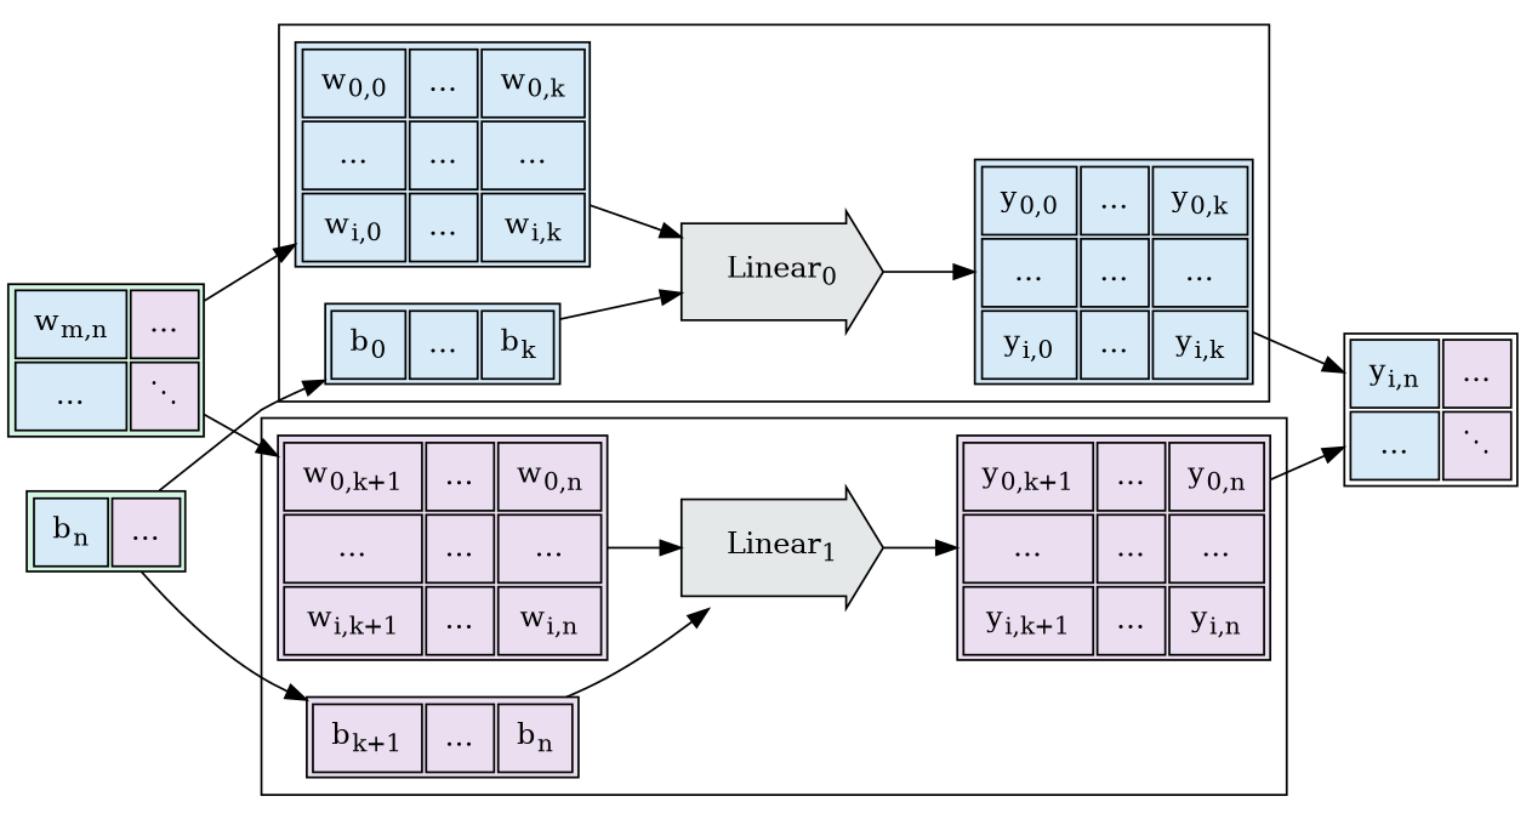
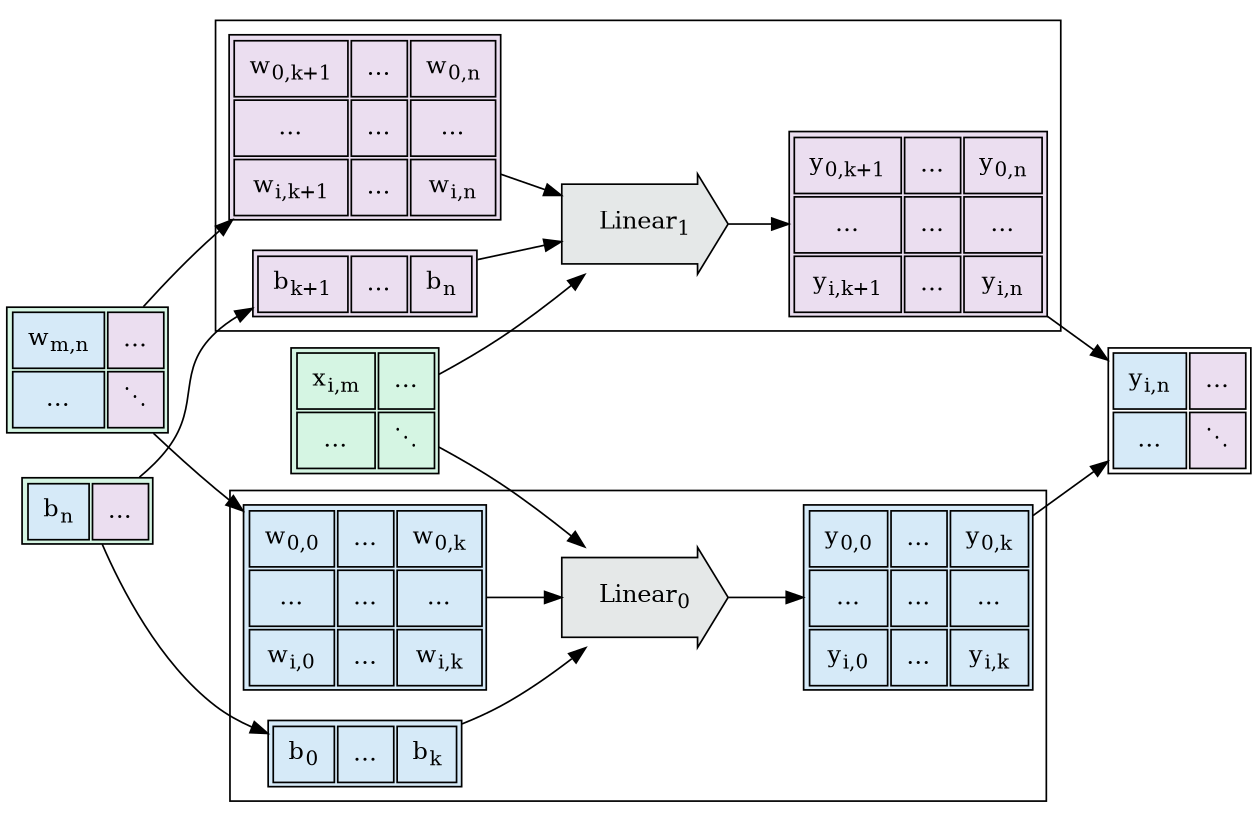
  digraph {
    rankdir=LR
    node [shape=plain]
    n1 [label=<         <table bgcolor="#D6EAF8" cellpadding="8">             <tr>                 <td>w<sub>0,0</sub></td>                 <td>…</td>                 <td>w<sub>0,k</sub></td>                 </tr>             <tr>                 <td>…</td>                 <td>…</td>                 <td>…</td>                 </tr>             <tr>                 <td>w<sub>i,0</sub></td>                 <td>…</td>                 <td>w<sub>i,k</sub></td>                 </tr>             </table>         >]
    n2 [label=<         <table bgcolor="#D6EAF8" cellpadding="8">             <tr>                 <td>b<sub>0</sub></td>                 <td>…</td>                 <td>b<sub>k</sub></td>                 </tr>             </table>         >]
    n3 [fillcolor="#E5E8E8" label=<Linear<sub>0</sub>> margin=0.3 shape=rarrow style=filled]
    n4 [label=<         <table bgcolor="#D6EAF8" cellpadding="8">             <tr>                 <td>y<sub>0,0</sub></td>                 <td>…</td>                 <td>y<sub>0,k</sub></td>                 </tr>             <tr>                 <td>…</td>                 <td>…</td>                 <td>…</td>                 </tr>             <tr>                 <td>y<sub>i,0</sub></td>                 <td>…</td>                 <td>y<sub>i,k</sub></td>                 </tr>             </table>         >]
    n5 [label=<         <table bgcolor="#EBDEF0" cellpadding="8">             <tr>                 <td>w<sub>0,k+1</sub></td>                 <td>…</td>                 <td>w<sub>0,n</sub></td>                 </tr>             <tr>                 <td>…</td>                 <td>…</td>                 <td>…</td>                 </tr>             <tr>                 <td>w<sub>i,k+1</sub></td>                 <td>…</td>                 <td>w<sub>i,n</sub></td>                 </tr>             </table>         >]
    n6 [label=<         <table bgcolor="#EBDEF0" cellpadding="8">             <tr>                 <td>b<sub>k+1</sub></td>                 <td>…</td>                 <td>b<sub>n</sub></td>                 </tr>             </table>         >]
    n7 [fillcolor="#E5E8E8" label=<Linear<sub>1</sub>> margin=0.3 shape=rarrow style=filled]
    n8 [label=<         <table bgcolor="#EBDEF0" cellpadding="8">             <tr>                 <td>y<sub>0,k+1</sub></td>                 <td>…</td>                 <td>y<sub>0,n</sub></td>                 </tr>             <tr>                 <td>…</td>                 <td>…</td>                 <td>…</td>                 </tr>             <tr>                 <td>y<sub>i,k+1</sub></td>                 <td>…</td>                 <td>y<sub>i,n</sub></td>                 </tr>             </table>         >]
+   n9 [label=<         <table bgcolor="#D5F5E3" cellpadding="8">             <tr>                 <td>x<sub>i,m</sub></td>                 <td>…</td>                 </tr>             <tr>                 <td>…</td>                 <td>⋱</td>                 </tr>             </table>         >]
    n10 [label=<         <table bgcolor="#D5F5E3" cellpadding="8">             <tr>                 <td bgcolor="#D6EAF8">w<sub>m,n</sub></td>                 <td bgcolor="#EBDEF0">…</td>                 </tr>             <tr>                 <td bgcolor="#D6EAF8">…</td>                 <td bgcolor="#EBDEF0">⋱</td>                 </tr>             </table>         >]
    n11 [label=<         <table bgcolor="#D5F5E3" cellpadding="8">             <tr>                 <td bgcolor="#D6EAF8">b<sub>n</sub></td>                 <td bgcolor="#EBDEF0">…</td>                 </tr>             </table>         >]
    n12 [label=<         <table cellpadding="8">             <tr>                 <td bgcolor="#D6EAF8">y<sub>i,n</sub></td>                 <td bgcolor="#EBDEF0">…</td>                 </tr>             <tr>                 <td bgcolor="#D6EAF8">…</td>                 <td bgcolor="#EBDEF0">⋱</td>                 </tr>             </table>         >]
    subgraph cluster_1 {
      n1
      n2
      n3
      n4
    }
    subgraph cluster_2 {
      n5
      n6
      n7
      n8
    }
    n1 -> n3
    n2 -> n3
    n3 -> n4
    n4 -> n12
    n5 -> n7
    n6 -> n7
    n7 -> n8
    n8 -> n12
+   n9 -> n3 [weight=0]
+   n9 -> n7 [weight=0]
    n10 -> n1
    n10 -> n5
    n11 -> n2
    n11 -> n6
  }
